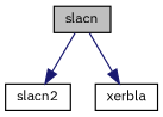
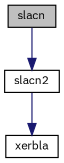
  digraph {
    fontname="IBM Plex Sans"
    rankdir=TB
    node [color=black fillcolor=white fontname="IBM Plex Sans" fontsize=10 shape=record style=filled]
    edge [color=midnightblue fontname="IBM Plex Sans" fontsize=10 labelfontname=Helvetica labelfontsize=10 style=solid]
    n1 [fillcolor=grey75 fontcolor=black height=0.2 label=slacn width=0.4]
    n2 [height=0.2 label=slacn2 width=0.4]
    n3 [height=0.2 label=xerbla width=0.4]
    n1 -> n2
-   n1 -> n3
+   n2 -> n3
  }
